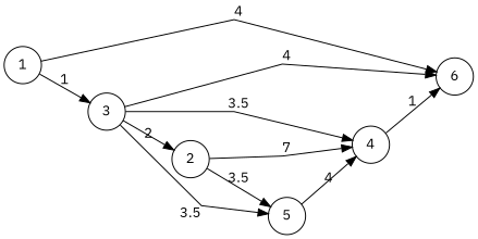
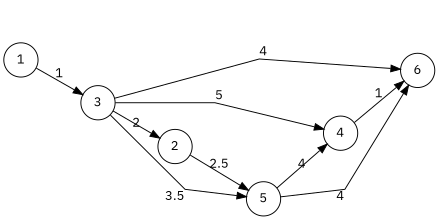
  digraph {
    fontname="IBM Plex Sans"
    rankdir=LR
    splines=line
    node [fontname="IBM Plex Sans" shape=circle]
    edge [fontname="IBM Plex Sans" weight=1000]
    n1 [label=1]
    n2 [label=3]
    n3 [label=2]
    n4 [label=4]
    n5 [label=5]
    n6 [label=6]
    n1 -> n2 [label=1]
    n2 -> n3 [label=2]
-   n2 -> n4 [label=3.5]
+   n2 -> n4 [label=5]
    n2 -> n5 [label=3.5]
    n2 -> n6 [label=4]
-   n3 -> n4 [label=7]
-   n3 -> n5 [label=3.5]
+   n3 -> n5 [label=2.5]
    n4 -> n6 [label=1]
    n5 -> n4 [label=4]
-   n1 -> n6 [label=4]
+   n5 -> n6 [label=4]
  }
